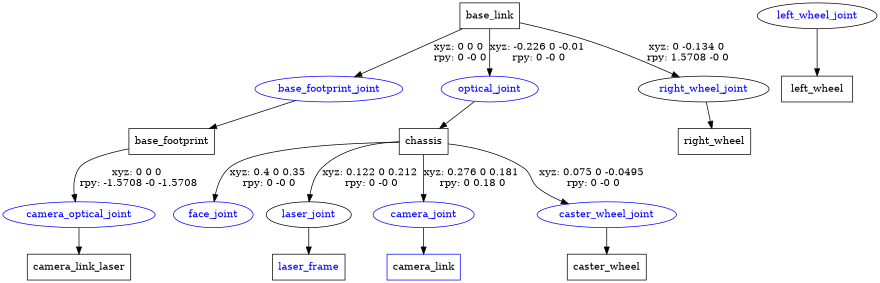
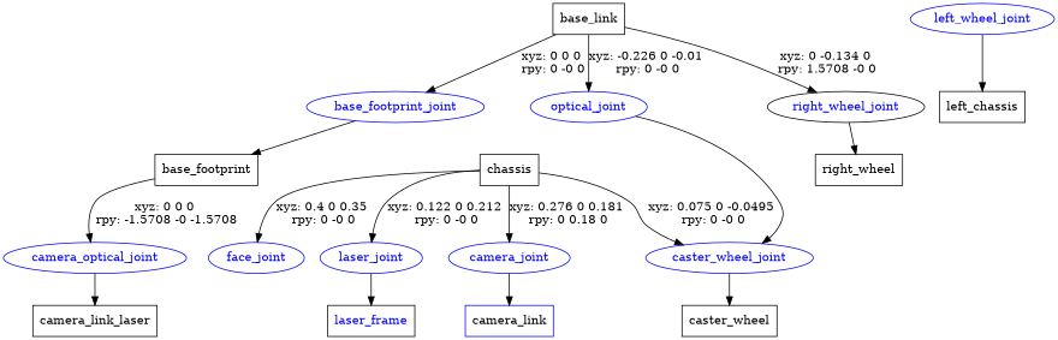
  digraph {
    node [shape=box color=blue fontcolor=blue]
    n1 [label=base_link color="" fontcolor=""]
    base_footprint_joint [shape=ellipse]
    n3 [label=optical_joint shape=ellipse]
    right_wheel_joint [color=black shape=ellipse]
    n5 [label=base_footprint color="" fontcolor=""]
    n6 [label=chassis color="" fontcolor=""]
-   left_wheel_joint [color=black shape=ellipse]
-   n8 [label=left_wheel color="" fontcolor=""]
+   left_wheel_joint [shape=ellipse]
+   n8 [label=left_chassis color="" fontcolor=""]
    n9 [label=right_wheel color="" fontcolor=""]
    camera_optical_joint [shape=ellipse]
    camera_joint [shape=ellipse]
    caster_wheel_joint [shape=ellipse]
    face_joint [shape=ellipse]
-   laser_joint [color=black shape=ellipse]
+   laser_joint [shape=ellipse]
    n15 [label=camera_link fontcolor=""]
    n16 [label=caster_wheel color="" fontcolor=""]
    n17 [label=laser_frame color=""]
    n18 [label=camera_link_laser color="" fontcolor=""]
    n1 -> base_footprint_joint [label="xyz: 0 0 0 \nrpy: 0 -0 0"]
    n1 -> n3 [label="xyz: -0.226 0 -0.01 \nrpy: 0 -0 0"]
    n1 -> right_wheel_joint [label="xyz: 0 -0.134 0 \nrpy: 1.5708 -0 0"]
    base_footprint_joint -> n5
-   n3 -> n6
+   n3 -> caster_wheel_joint
    right_wheel_joint -> n9
    n5 -> camera_optical_joint [label="xyz: 0 0 0 \nrpy: -1.5708 -0 -1.5708"]
    n6 -> camera_joint [label="xyz: 0.276 0 0.181 \nrpy: 0 0.18 0"]
    n6 -> caster_wheel_joint [label="xyz: 0.075 0 -0.0495 \nrpy: 0 -0 0"]
    n6 -> face_joint [label="xyz: 0.4 0 0.35 \nrpy: 0 -0 0"]
    n6 -> laser_joint [label="xyz: 0.122 0 0.212 \nrpy: 0 -0 0"]
    left_wheel_joint -> n8
    camera_optical_joint -> n18
    camera_joint -> n15
    caster_wheel_joint -> n16
    laser_joint -> n17
  }
